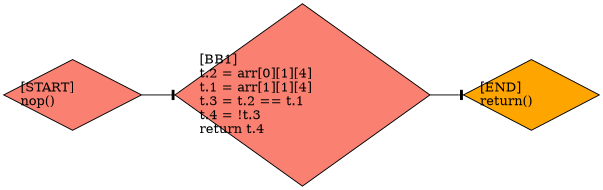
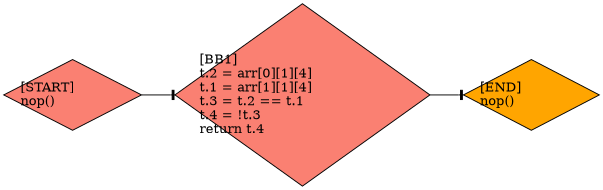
  digraph {
    rankdir=LR
    node [shape=diamond style=filled fillcolor=salmon]
    edge [arrowhead=tee]
-   n1 [label="[END]\lreturn()\l" fillcolor=orange]
+   n1 [label="[END]\lnop()\l" fillcolor=orange]
    n2 [label="[START]\lnop()\l"]
    n3 [label="[BB1]\lt.2 = arr[0][1][4]\lt.1 = arr[1][1][4]\lt.3 = t.2 == t.1\lt.4 = !t.3\lreturn t.4\l"]
    n2 -> n3
    n3 -> n1
  }
